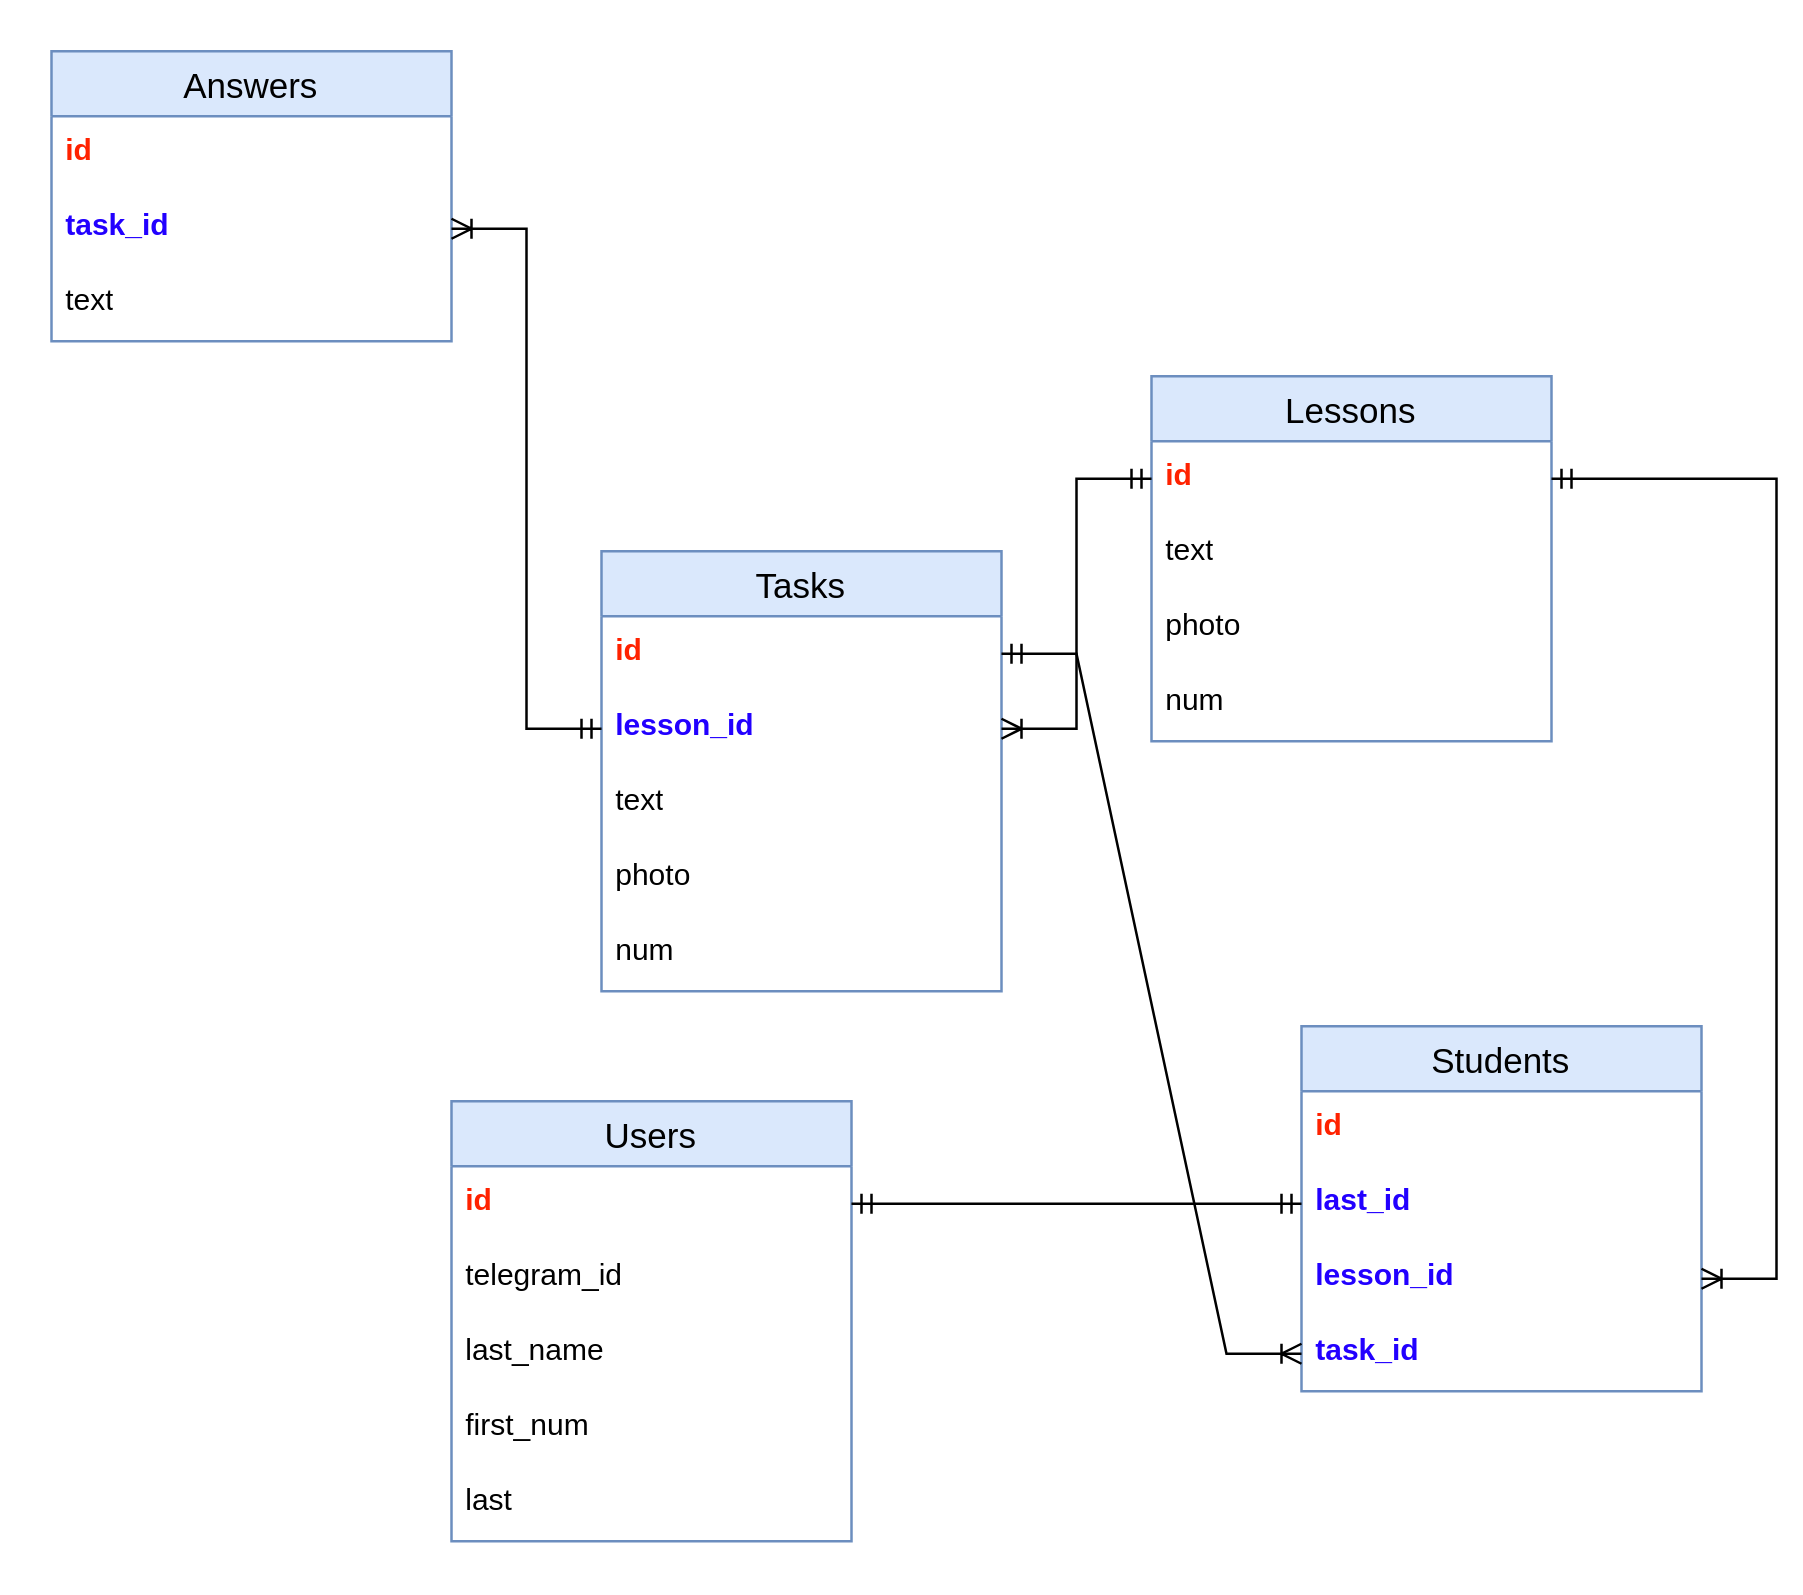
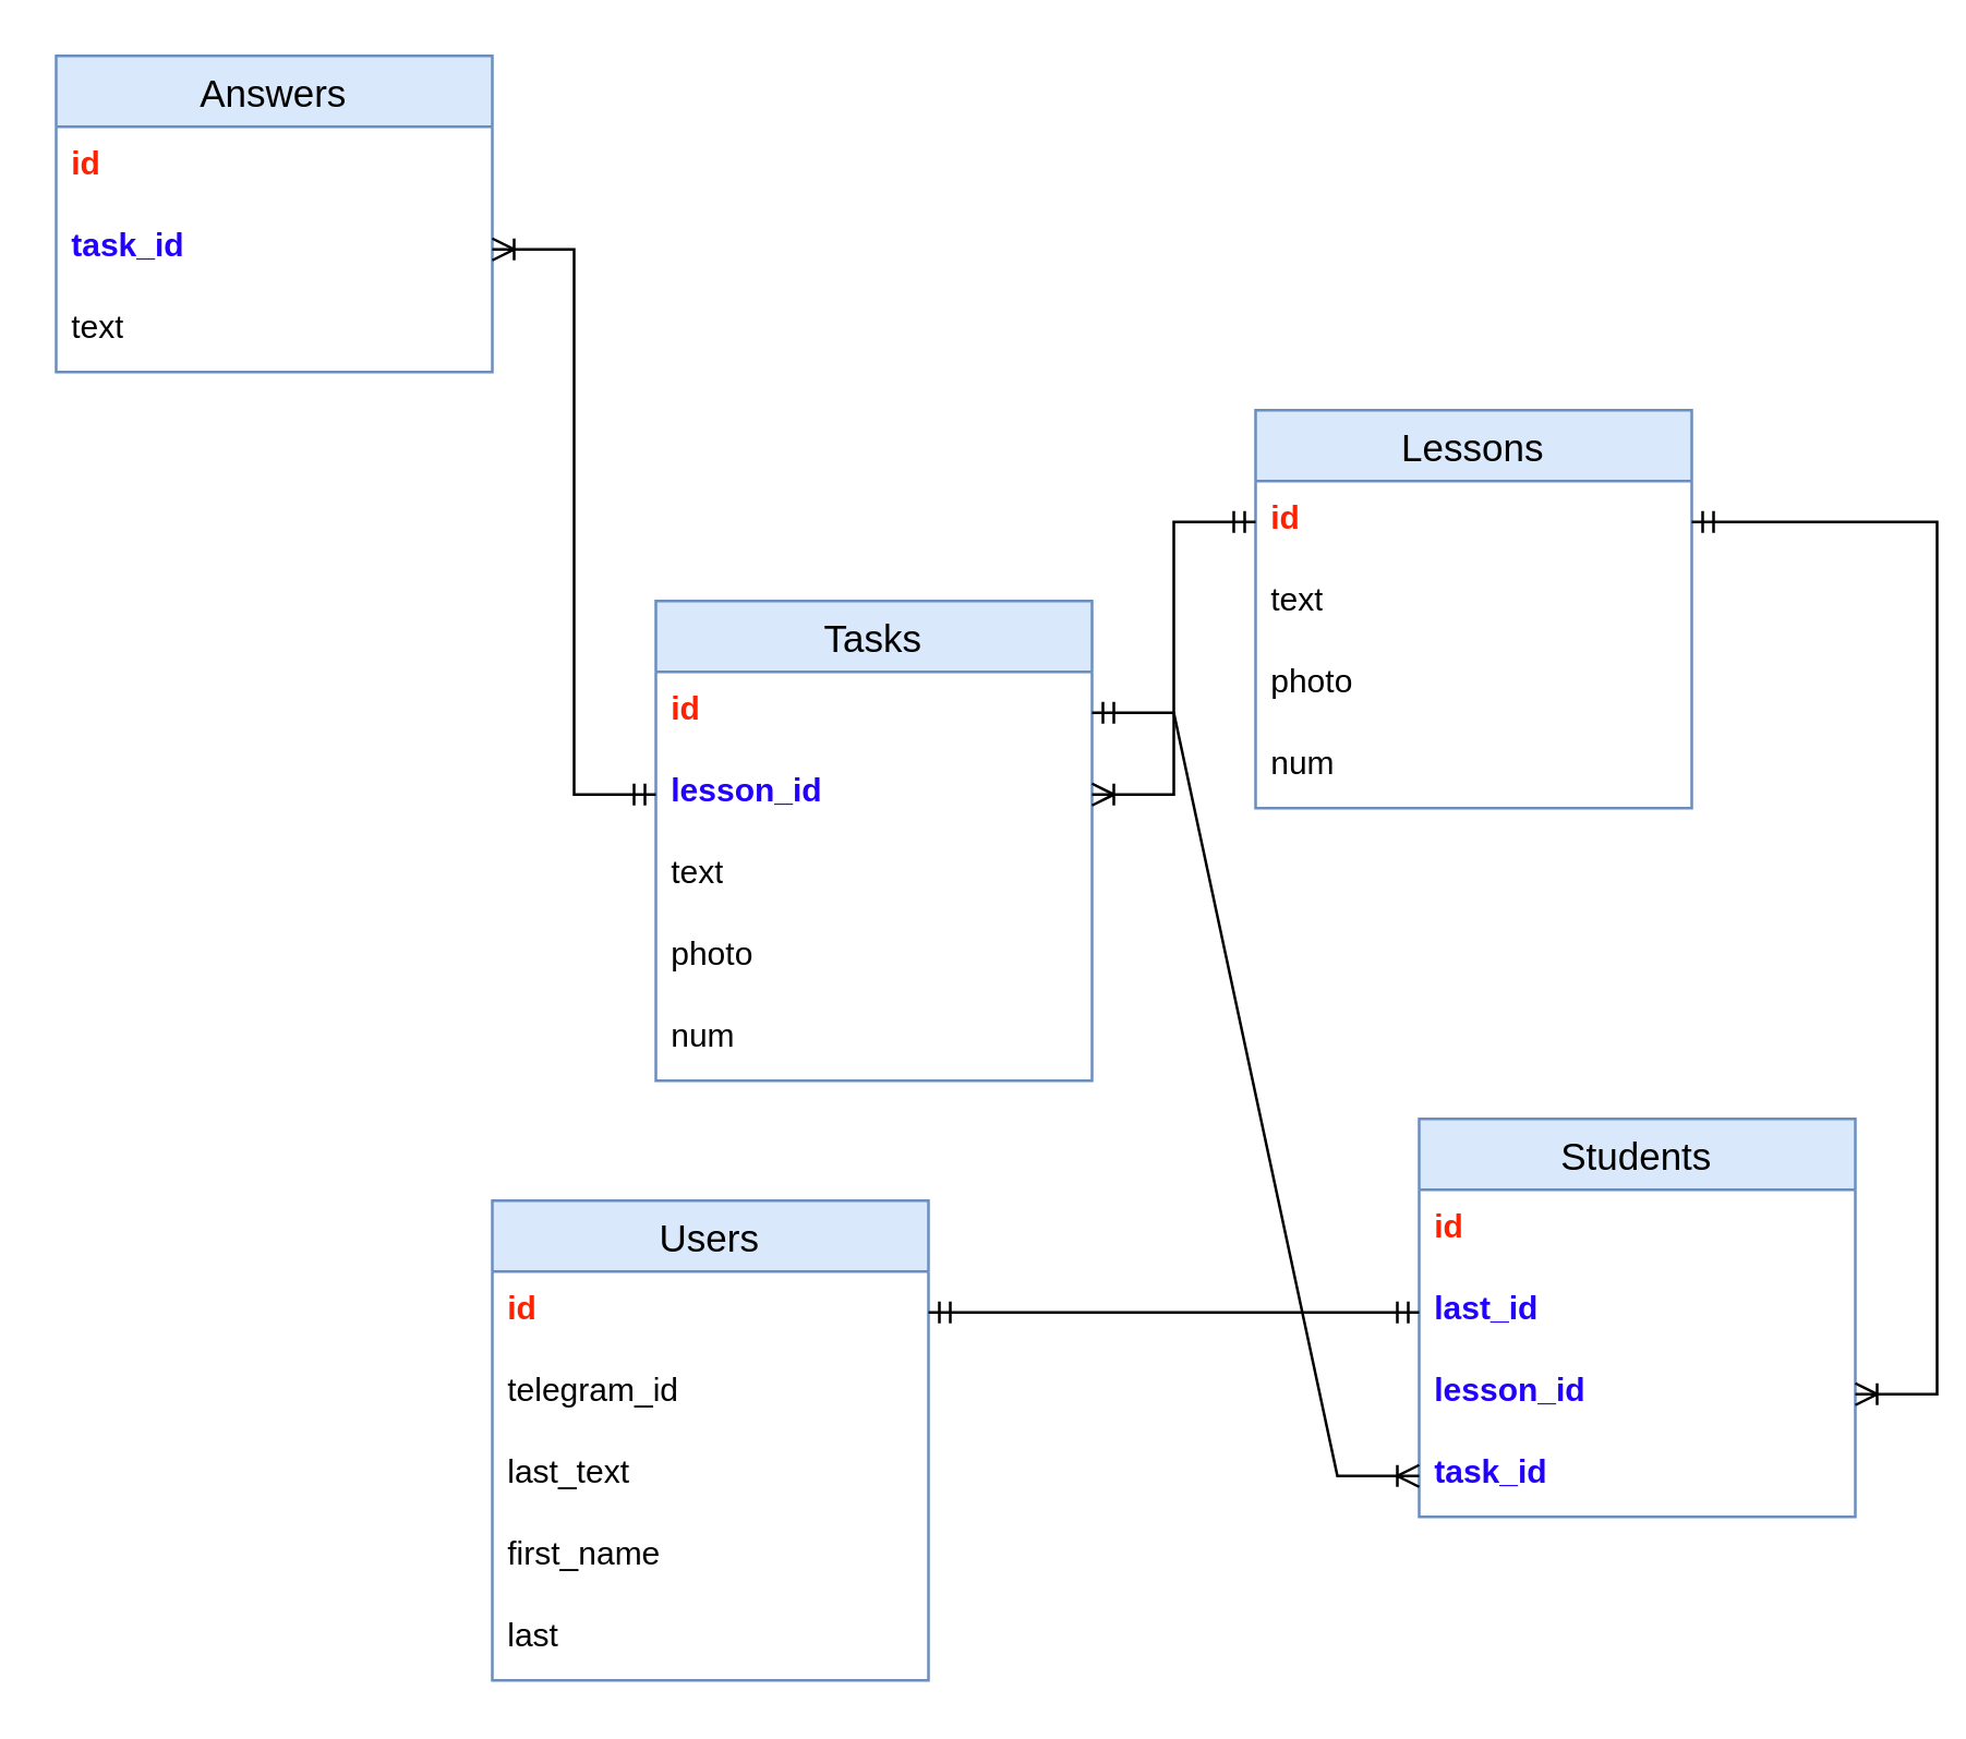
  <mxCell id="0" />
  <mxCell id="1" parent="0" />
  <mxCell id="2" value="Users" style="swimlane;fontStyle=0;childLayout=stackLayout;horizontal=1;startSize=26;horizontalStack=0;resizeParent=1;resizeParentMax=0;resizeLast=0;collapsible=1;marginBottom=0;align=center;fontSize=14;fillColor=#dae8fc;strokeColor=#6c8ebf;" vertex="1" parent="1"><mxGeometry x="180" y="440" width="160" height="176" as="geometry" /></mxCell>
  <mxCell id="3" value="&lt;font color=&quot;#ff2200&quot;&gt;&lt;b&gt;id&lt;br&gt;&lt;/b&gt;&lt;/font&gt;" style="text;strokeColor=none;fillColor=none;spacingLeft=4;spacingRight=4;overflow=hidden;rotatable=0;points=[[0,0.5],[1,0.5]];portConstraint=eastwest;fontSize=12;whiteSpace=wrap;html=1;" vertex="1" parent="2"><mxGeometry y="26" width="160" height="30" as="geometry" /></mxCell>
  <mxCell id="4" value="telegram_id" style="text;strokeColor=none;fillColor=none;spacingLeft=4;spacingRight=4;overflow=hidden;rotatable=0;points=[[0,0.5],[1,0.5]];portConstraint=eastwest;fontSize=12;whiteSpace=wrap;html=1;" vertex="1" parent="2"><mxGeometry y="56" width="160" height="30" as="geometry" /></mxCell>
- <mxCell id="5" value="last_name" style="text;strokeColor=none;fillColor=none;spacingLeft=4;spacingRight=4;overflow=hidden;rotatable=0;points=[[0,0.5],[1,0.5]];portConstraint=eastwest;fontSize=12;whiteSpace=wrap;html=1;" vertex="1" parent="2"><mxGeometry y="86" width="160" height="30" as="geometry" /></mxCell>
- <mxCell id="6" value="first_num" style="text;strokeColor=none;fillColor=none;spacingLeft=4;spacingRight=4;overflow=hidden;rotatable=0;points=[[0,0.5],[1,0.5]];portConstraint=eastwest;fontSize=12;whiteSpace=wrap;html=1;" vertex="1" parent="2"><mxGeometry y="116" width="160" height="30" as="geometry" /></mxCell>
+ <mxCell id="5" value="last_text" style="text;strokeColor=none;fillColor=none;spacingLeft=4;spacingRight=4;overflow=hidden;rotatable=0;points=[[0,0.5],[1,0.5]];portConstraint=eastwest;fontSize=12;whiteSpace=wrap;html=1;" vertex="1" parent="2"><mxGeometry y="86" width="160" height="30" as="geometry" /></mxCell>
+ <mxCell id="6" value="first_name" style="text;strokeColor=none;fillColor=none;spacingLeft=4;spacingRight=4;overflow=hidden;rotatable=0;points=[[0,0.5],[1,0.5]];portConstraint=eastwest;fontSize=12;whiteSpace=wrap;html=1;" vertex="1" parent="2"><mxGeometry y="116" width="160" height="30" as="geometry" /></mxCell>
  <mxCell id="7" value="last" style="text;strokeColor=none;fillColor=none;spacingLeft=4;spacingRight=4;overflow=hidden;rotatable=0;points=[[0,0.5],[1,0.5]];portConstraint=eastwest;fontSize=12;whiteSpace=wrap;html=1;" vertex="1" parent="2"><mxGeometry y="146" width="160" height="30" as="geometry" /></mxCell>
  <mxCell id="8" value="Students" style="swimlane;fontStyle=0;childLayout=stackLayout;horizontal=1;startSize=26;horizontalStack=0;resizeParent=1;resizeParentMax=0;resizeLast=0;collapsible=1;marginBottom=0;align=center;fontSize=14;fillColor=#dae8fc;strokeColor=#6c8ebf;" vertex="1" parent="1"><mxGeometry x="520" y="410" width="160" height="146" as="geometry" /></mxCell>
  <mxCell id="9" value="&lt;font color=&quot;#ff2200&quot;&gt;&lt;b&gt;id&lt;br&gt;&lt;/b&gt;&lt;/font&gt;" style="text;strokeColor=none;fillColor=none;spacingLeft=4;spacingRight=4;overflow=hidden;rotatable=0;points=[[0,0.5],[1,0.5]];portConstraint=eastwest;fontSize=12;whiteSpace=wrap;html=1;" vertex="1" parent="8"><mxGeometry y="26" width="160" height="30" as="geometry" /></mxCell>
  <mxCell id="10" value="&lt;font color=&quot;#2200ff&quot;&gt;&lt;b&gt;last_id&lt;/b&gt;&lt;/font&gt;" style="text;strokeColor=none;fillColor=none;spacingLeft=4;spacingRight=4;overflow=hidden;rotatable=0;points=[[0,0.5],[1,0.5]];portConstraint=eastwest;fontSize=12;whiteSpace=wrap;html=1;" vertex="1" parent="8"><mxGeometry y="56" width="160" height="30" as="geometry" /></mxCell>
  <mxCell id="11" value="&lt;b&gt;&lt;font color=&quot;#2200ff&quot;&gt;lesson_id&lt;/font&gt;&lt;/b&gt;" style="text;strokeColor=none;fillColor=none;spacingLeft=4;spacingRight=4;overflow=hidden;rotatable=0;points=[[0,0.5],[1,0.5]];portConstraint=eastwest;fontSize=12;whiteSpace=wrap;html=1;" vertex="1" parent="8"><mxGeometry y="86" width="160" height="30" as="geometry" /></mxCell>
  <mxCell id="12" value="&lt;b&gt;&lt;font color=&quot;#2200ff&quot;&gt;task_id&lt;/font&gt;&lt;/b&gt;" style="text;strokeColor=none;fillColor=none;spacingLeft=4;spacingRight=4;overflow=hidden;rotatable=0;points=[[0,0.5],[1,0.5]];portConstraint=eastwest;fontSize=12;whiteSpace=wrap;html=1;" vertex="1" parent="8"><mxGeometry y="116" width="160" height="30" as="geometry" /></mxCell>
  <mxCell id="13" value="Lessons" style="swimlane;fontStyle=0;childLayout=stackLayout;horizontal=1;startSize=26;horizontalStack=0;resizeParent=1;resizeParentMax=0;resizeLast=0;collapsible=1;marginBottom=0;align=center;fontSize=14;fillColor=#dae8fc;strokeColor=#6c8ebf;" vertex="1" parent="1"><mxGeometry x="460" y="150" width="160" height="146" as="geometry" /></mxCell>
  <mxCell id="14" value="&lt;font color=&quot;#ff2200&quot;&gt;&lt;b&gt;id&lt;br&gt;&lt;/b&gt;&lt;/font&gt;" style="text;strokeColor=none;fillColor=none;spacingLeft=4;spacingRight=4;overflow=hidden;rotatable=0;points=[[0,0.5],[1,0.5]];portConstraint=eastwest;fontSize=12;whiteSpace=wrap;html=1;" vertex="1" parent="13"><mxGeometry y="26" width="160" height="30" as="geometry" /></mxCell>
  <mxCell id="15" value="text" style="text;strokeColor=none;fillColor=none;spacingLeft=4;spacingRight=4;overflow=hidden;rotatable=0;points=[[0,0.5],[1,0.5]];portConstraint=eastwest;fontSize=12;whiteSpace=wrap;html=1;" vertex="1" parent="13"><mxGeometry y="56" width="160" height="30" as="geometry" /></mxCell>
  <mxCell id="16" value="photo" style="text;strokeColor=none;fillColor=none;spacingLeft=4;spacingRight=4;overflow=hidden;rotatable=0;points=[[0,0.5],[1,0.5]];portConstraint=eastwest;fontSize=12;whiteSpace=wrap;html=1;" vertex="1" parent="13"><mxGeometry y="86" width="160" height="30" as="geometry" /></mxCell>
  <mxCell id="17" value="num" style="text;strokeColor=none;fillColor=none;spacingLeft=4;spacingRight=4;overflow=hidden;rotatable=0;points=[[0,0.5],[1,0.5]];portConstraint=eastwest;fontSize=12;whiteSpace=wrap;html=1;" vertex="1" parent="13"><mxGeometry y="116" width="160" height="30" as="geometry" /></mxCell>
  <mxCell id="18" value="Tasks" style="swimlane;fontStyle=0;childLayout=stackLayout;horizontal=1;startSize=26;horizontalStack=0;resizeParent=1;resizeParentMax=0;resizeLast=0;collapsible=1;marginBottom=0;align=center;fontSize=14;fillColor=#dae8fc;strokeColor=#6c8ebf;" vertex="1" parent="1"><mxGeometry x="240" y="220" width="160" height="176" as="geometry" /></mxCell>
  <mxCell id="19" value="&lt;font color=&quot;#ff2200&quot;&gt;&lt;b&gt;id&lt;br&gt;&lt;/b&gt;&lt;/font&gt;" style="text;strokeColor=none;fillColor=none;spacingLeft=4;spacingRight=4;overflow=hidden;rotatable=0;points=[[0,0.5],[1,0.5]];portConstraint=eastwest;fontSize=12;whiteSpace=wrap;html=1;" vertex="1" parent="18"><mxGeometry y="26" width="160" height="30" as="geometry" /></mxCell>
  <mxCell id="20" value="&lt;b&gt;&lt;font color=&quot;#2200ff&quot;&gt;lesson_id&lt;/font&gt;&lt;/b&gt;" style="text;strokeColor=none;fillColor=none;spacingLeft=4;spacingRight=4;overflow=hidden;rotatable=0;points=[[0,0.5],[1,0.5]];portConstraint=eastwest;fontSize=12;whiteSpace=wrap;html=1;" vertex="1" parent="18"><mxGeometry y="56" width="160" height="30" as="geometry" /></mxCell>
  <mxCell id="21" value="text" style="text;strokeColor=none;fillColor=none;spacingLeft=4;spacingRight=4;overflow=hidden;rotatable=0;points=[[0,0.5],[1,0.5]];portConstraint=eastwest;fontSize=12;whiteSpace=wrap;html=1;" vertex="1" parent="18"><mxGeometry y="86" width="160" height="30" as="geometry" /></mxCell>
  <mxCell id="22" value="photo" style="text;strokeColor=none;fillColor=none;spacingLeft=4;spacingRight=4;overflow=hidden;rotatable=0;points=[[0,0.5],[1,0.5]];portConstraint=eastwest;fontSize=12;whiteSpace=wrap;html=1;" vertex="1" parent="18"><mxGeometry y="116" width="160" height="30" as="geometry" /></mxCell>
  <mxCell id="23" value="num" style="text;strokeColor=none;fillColor=none;spacingLeft=4;spacingRight=4;overflow=hidden;rotatable=0;points=[[0,0.5],[1,0.5]];portConstraint=eastwest;fontSize=12;whiteSpace=wrap;html=1;" vertex="1" parent="18"><mxGeometry y="146" width="160" height="30" as="geometry" /></mxCell>
  <mxCell id="24" value="" style="edgeStyle=entityRelationEdgeStyle;fontSize=12;html=1;endArrow=ERmandOne;startArrow=ERmandOne;rounded=0;" edge="1" parent="1" source="3" target="10"><mxGeometry width="100" height="100" relative="1" as="geometry"><mxPoint x="330" y="700" as="sourcePoint" /><mxPoint x="430" y="600" as="targetPoint" /></mxGeometry></mxCell>
  <mxCell id="25" value="" style="edgeStyle=entityRelationEdgeStyle;fontSize=12;html=1;endArrow=ERoneToMany;startArrow=ERmandOne;rounded=0;exitX=0;exitY=0.5;exitDx=0;exitDy=0;" edge="1" parent="1" source="14" target="20"><mxGeometry width="100" height="100" relative="1" as="geometry"><mxPoint x="420" y="170" as="sourcePoint" /><mxPoint x="430" as="targetPoint" y="350" /></mxGeometry></mxCell>
  <mxCell id="26" value="" style="edgeStyle=entityRelationEdgeStyle;fontSize=12;html=1;endArrow=ERoneToMany;startArrow=ERmandOne;rounded=0;exitX=1;exitY=0.5;exitDx=0;exitDy=0;" edge="1" parent="1" source="14" target="11"><mxGeometry width="100" height="100" relative="1" as="geometry"><mxPoint x="640" y="390" as="sourcePoint" /><mxPoint x="740" y="290" as="targetPoint" /></mxGeometry></mxCell>
  <mxCell id="27" value="" style="edgeStyle=entityRelationEdgeStyle;fontSize=12;html=1;endArrow=ERoneToMany;startArrow=ERmandOne;rounded=0;exitX=1;exitY=0.5;exitDx=0;exitDy=0;entryX=0;entryY=0.5;entryDx=0;entryDy=0;" edge="1" parent="1" source="19" target="12"><mxGeometry width="100" height="100" relative="1" as="geometry"><mxPoint x="360" y="440" as="sourcePoint" /><mxPoint x="460" y="340" as="targetPoint" /></mxGeometry></mxCell>
  <mxCell id="28" value="Answers" style="swimlane;fontStyle=0;childLayout=stackLayout;horizontal=1;startSize=26;horizontalStack=0;resizeParent=1;resizeParentMax=0;resizeLast=0;collapsible=1;marginBottom=0;align=center;fontSize=14;fillColor=#dae8fc;strokeColor=#6c8ebf;" vertex="1" parent="1"><mxGeometry x="20" y="20" width="160" height="116" as="geometry" /></mxCell>
  <mxCell id="29" value="&lt;font color=&quot;#ff2200&quot;&gt;&lt;b&gt;id&lt;br&gt;&lt;/b&gt;&lt;/font&gt;" style="text;strokeColor=none;fillColor=none;spacingLeft=4;spacingRight=4;overflow=hidden;rotatable=0;points=[[0,0.5],[1,0.5]];portConstraint=eastwest;fontSize=12;whiteSpace=wrap;html=1;" vertex="1" parent="28"><mxGeometry y="26" width="160" height="30" as="geometry" /></mxCell>
  <mxCell id="30" value="&lt;b&gt;&lt;font color=&quot;#2200ff&quot;&gt;task_id&lt;/font&gt;&lt;/b&gt;" style="text;strokeColor=none;fillColor=none;spacingLeft=4;spacingRight=4;overflow=hidden;rotatable=0;points=[[0,0.5],[1,0.5]];portConstraint=eastwest;fontSize=12;whiteSpace=wrap;html=1;" vertex="1" parent="28"><mxGeometry y="56" width="160" height="30" as="geometry" /></mxCell>
  <mxCell id="31" value="text" style="text;strokeColor=none;fillColor=none;spacingLeft=4;spacingRight=4;overflow=hidden;rotatable=0;points=[[0,0.5],[1,0.5]];portConstraint=eastwest;fontSize=12;whiteSpace=wrap;html=1;" vertex="1" parent="28"><mxGeometry y="86" width="160" height="30" as="geometry" /></mxCell>
  <mxCell id="32" value="" style="edgeStyle=entityRelationEdgeStyle;fontSize=12;html=1;endArrow=ERoneToMany;startArrow=ERmandOne;rounded=0;exitX=0;exitY=0.5;exitDx=0;exitDy=0;" edge="1" parent="1" source="20" target="30"><mxGeometry width="100" height="100" relative="1" as="geometry"><mxPoint x="140" y="230" as="sourcePoint" /><mxPoint x="130" y="250" as="targetPoint" /></mxGeometry></mxCell>
